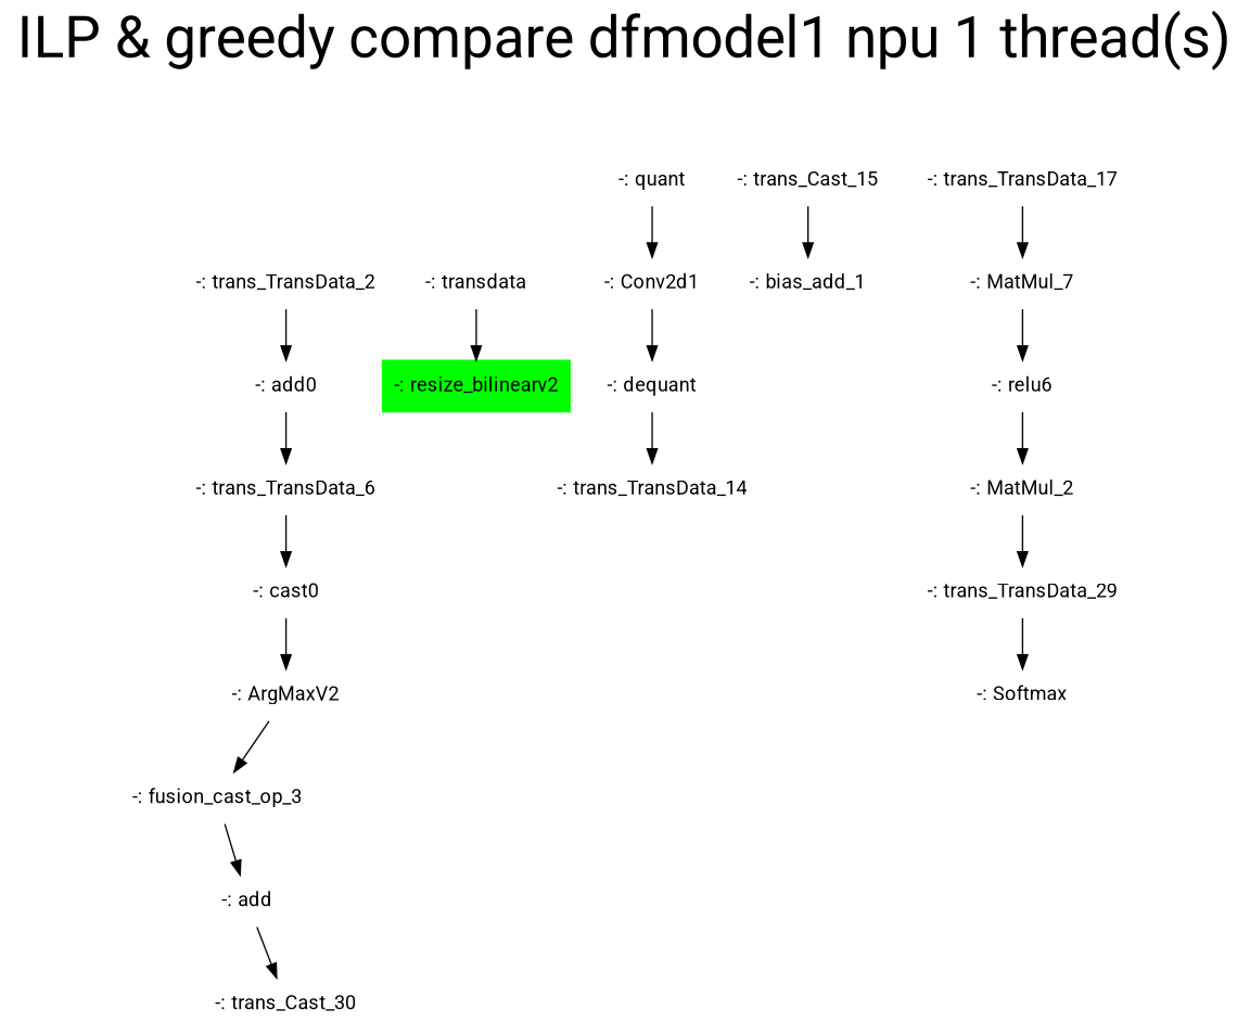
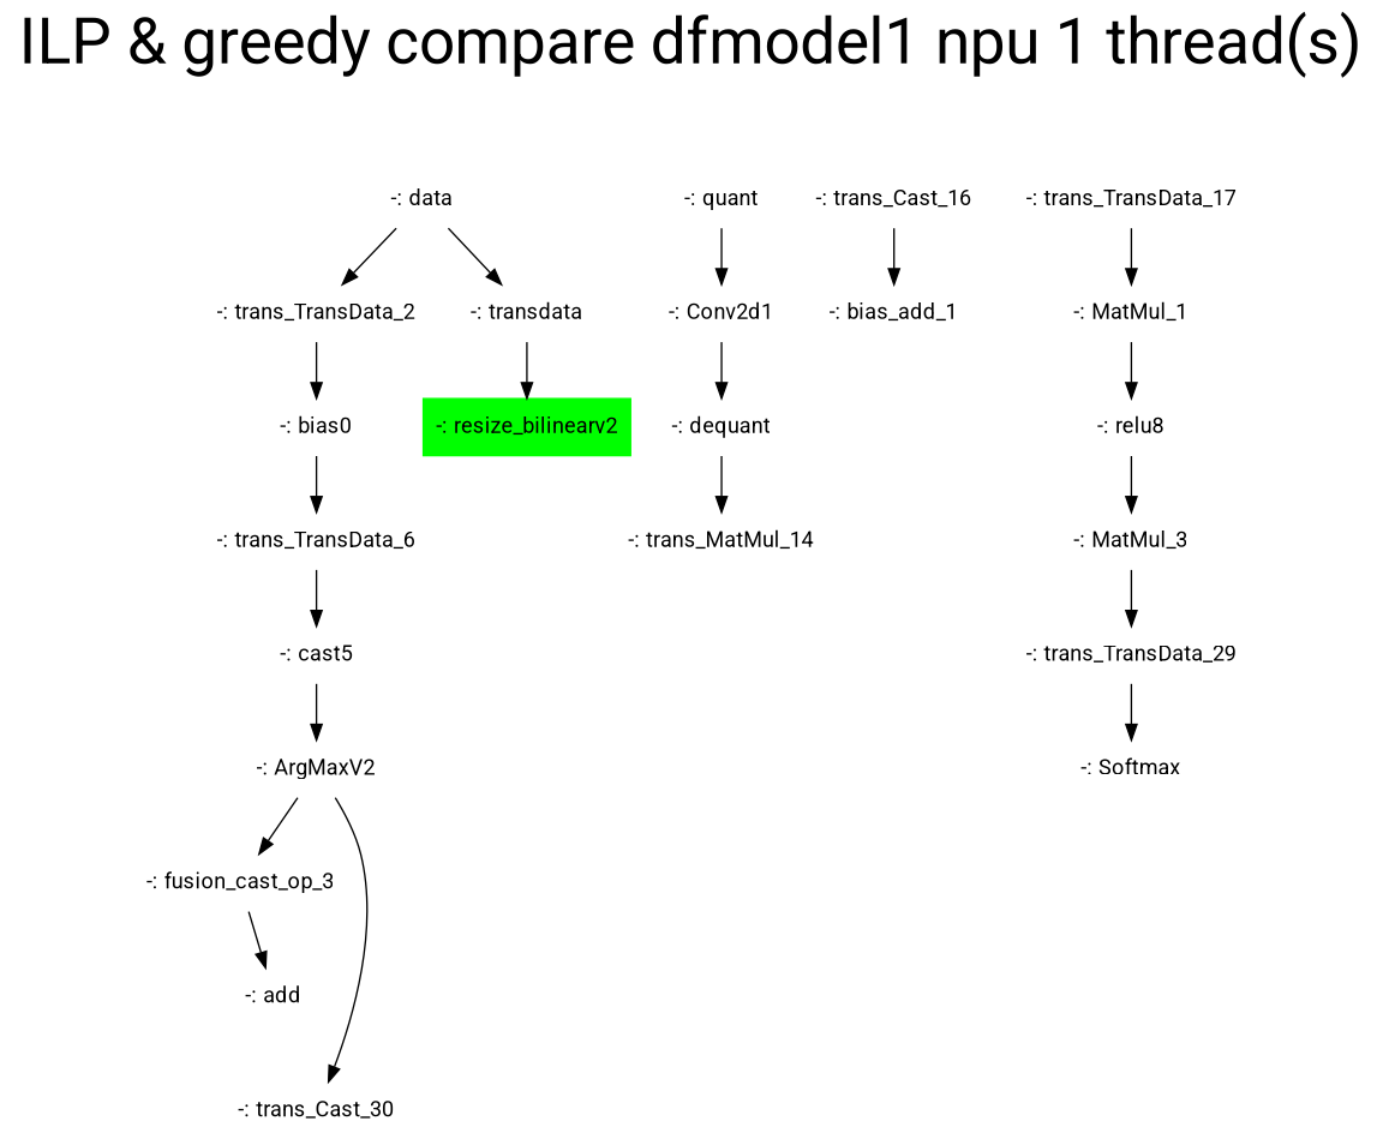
  digraph {
    fontcolor=black
    fontname=Roboto
    fontsize=40
    label="ILP & greedy compare dfmodel1 npu 1 thread(s)"
    labelloc=t
    node [color=white fontname=Roboto shape=box style=filled]
    edge [fontname=Roboto]
+   "-: data"
    "-: trans_TransData_2"
    "-: transdata"
-   "-: add0"
+   "-: add0" [label="-: bias0"]
    "-: resize_bilinearv2" [color=green]
    "-: quant"
    "-: Conv2d1"
    "-: trans_TransData_6"
    "-: dequant"
-   "-: cast0"
+   "-: cast0" [label="-: cast5"]
    "-: ArgMaxV2"
    "-: fusion_cast_op_3"
    "-: add"
-   "-: trans_TransData_14"
-   "-: trans_Cast_15"
+   "-: trans_TransData_14" [label="-: trans_MatMul_14"]
+   "-: trans_Cast_15" [label="-: trans_Cast_16"]
    "-: bias_add_1"
    "-: trans_Cast_30"
    "-: trans_TransData_17"
-   "-: MatMul_1" [label="-: MatMul_7"]
-   "-: relu6"
-   "-: MatMul_2"
+   "-: MatMul_1"
+   "-: relu6" [label="-: relu8"]
+   "-: MatMul_2" [label="-: MatMul_3"]
    "-: trans_TransData_29"
    "-: Softmax"
+   "-: data" -> "-: trans_TransData_2"
+   "-: data" -> "-: transdata"
    "-: trans_TransData_2" -> "-: add0"
    "-: transdata" -> "-: resize_bilinearv2"
    "-: add0" -> "-: trans_TransData_6"
    "-: quant" -> "-: Conv2d1"
    "-: Conv2d1" -> "-: dequant"
    "-: trans_TransData_6" -> "-: cast0"
    "-: dequant" -> "-: trans_TransData_14"
    "-: cast0" -> "-: ArgMaxV2"
    "-: ArgMaxV2" -> "-: fusion_cast_op_3"
    "-: fusion_cast_op_3" -> "-: add"
-   "-: add" -> "-: trans_Cast_30"
+   "-: ArgMaxV2" -> "-: trans_Cast_30"
    "-: trans_Cast_15" -> "-: bias_add_1"
    "-: trans_TransData_17" -> "-: MatMul_1"
    "-: MatMul_1" -> "-: relu6"
    "-: relu6" -> "-: MatMul_2"
    "-: MatMul_2" -> "-: trans_TransData_29"
    "-: trans_TransData_29" -> "-: Softmax"
  }
